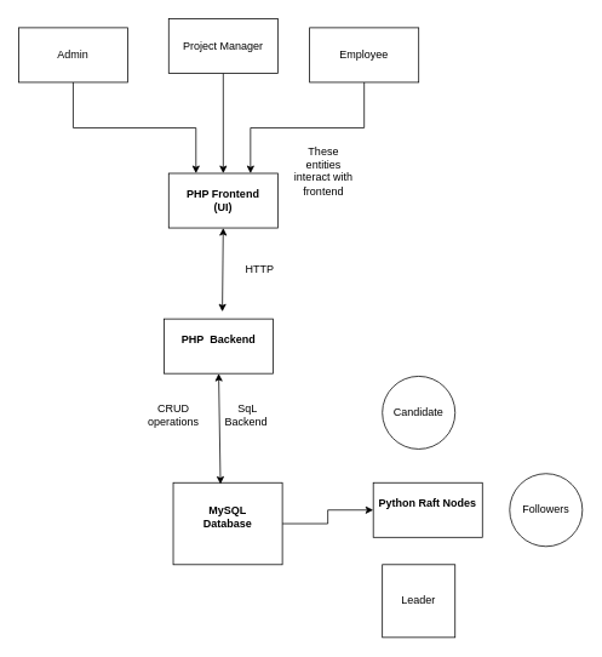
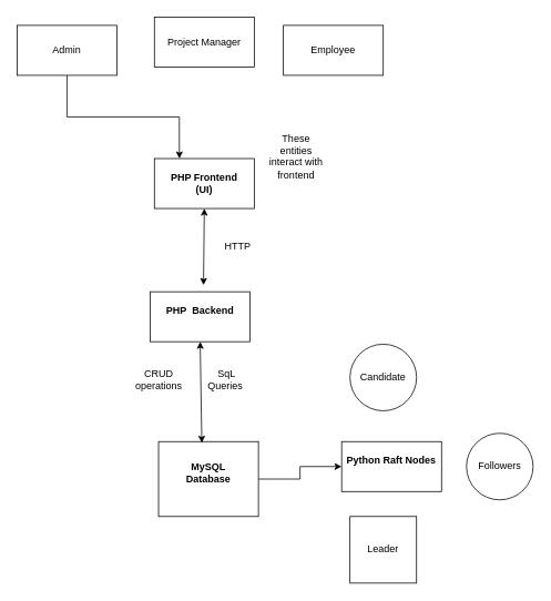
  <mxCell id="0" />
  <mxCell id="1" parent="0" />
  <mxCell id="2" value="&lt;b&gt;PHP Frontend&lt;/b&gt;&lt;div&gt;&lt;b&gt;(UI)&lt;/b&gt;&lt;/div&gt;" style="rounded=0;whiteSpace=wrap;html=1;" vertex="1" parent="1"><mxGeometry x="185" y="190" width="120" height="60" as="geometry" /></mxCell>
  <mxCell id="3" style="edgeStyle=orthogonalEdgeStyle;rounded=0;orthogonalLoop=1;jettySize=auto;html=1;exitX=1;exitY=0.5;exitDx=0;exitDy=0;entryX=0;entryY=0.5;entryDx=0;entryDy=0;" edge="1" parent="1" source="4" target="6"><mxGeometry relative="1" as="geometry" /></mxCell>
  <mxCell id="4" value="&lt;div&gt;&lt;b&gt;&lt;br&gt;&lt;/b&gt;&lt;/div&gt;&lt;div&gt;&lt;b&gt;&lt;br&gt;&lt;/b&gt;&lt;/div&gt;&lt;div&gt;&lt;b&gt;&lt;br&gt;&lt;/b&gt;&lt;/div&gt;&lt;div&gt;&lt;b&gt;MySQL&lt;br&gt;Database&lt;/b&gt;&lt;/div&gt;&lt;div&gt;&lt;b&gt;&lt;br&gt;&lt;/b&gt;&lt;/div&gt;&lt;div&gt;&lt;div&gt;&lt;b&gt;&lt;br&gt;&lt;/b&gt;&lt;/div&gt;&lt;div&gt;&lt;b&gt;&lt;br&gt;&lt;/b&gt;&lt;div&gt;&lt;br&gt;&lt;/div&gt;&lt;/div&gt;&lt;/div&gt;" style="rounded=0;whiteSpace=wrap;html=1;" vertex="1" parent="1"><mxGeometry x="190" y="530" width="120" height="90" as="geometry" /></mxCell>
  <mxCell id="5" value="&lt;b&gt;PHP&amp;nbsp; Backend&lt;/b&gt;&lt;div&gt;&lt;br&gt;&lt;/div&gt;" style="rounded=0;whiteSpace=wrap;html=1;" vertex="1" parent="1"><mxGeometry x="180" y="350" width="120" height="60" as="geometry" /></mxCell>
  <mxCell id="6" value="&lt;b&gt;Python Raft Nodes&lt;/b&gt;&lt;div&gt;&lt;br&gt;&lt;/div&gt;" style="rounded=0;whiteSpace=wrap;html=1;" vertex="1" parent="1"><mxGeometry x="410" y="530" width="120" height="60" as="geometry" /></mxCell>
  <mxCell id="7" value="" style="endArrow=classic;startArrow=classic;html=1;rounded=0;entryX=0.5;entryY=1;entryDx=0;entryDy=0;" edge="1" parent="1" target="2"><mxGeometry width="50" height="50" relative="1" as="geometry"><mxPoint x="244" y="342" as="sourcePoint" /><mxPoint x="50" y="540" as="targetPoint" /></mxGeometry></mxCell>
  <mxCell id="8" value="" style="endArrow=classic;startArrow=classic;html=1;rounded=0;entryX=0.5;entryY=1;entryDx=0;entryDy=0;exitX=0.433;exitY=0.017;exitDx=0;exitDy=0;exitPerimeter=0;" edge="1" parent="1" source="4" target="5"><mxGeometry width="50" height="50" relative="1" as="geometry"><mxPoint x="240" y="375" as="sourcePoint" /><mxPoint x="240" y="270" as="targetPoint" /></mxGeometry></mxCell>
  <mxCell id="9" value="HTTP&lt;br&gt;&lt;br&gt;&lt;div&gt;&lt;br&gt;&lt;/div&gt;" style="text;html=1;align=center;verticalAlign=middle;resizable=0;points=[];autosize=1;strokeColor=none;fillColor=none;" vertex="1" parent="1"><mxGeometry x="260" y="280" width="50" height="60" as="geometry" /></mxCell>
- <mxCell id="10" value="&amp;nbsp;SqL&lt;br&gt;Backend&lt;div&gt;&lt;br&gt;&lt;/div&gt;" style="text;html=1;align=center;verticalAlign=middle;resizable=0;points=[];autosize=1;strokeColor=none;fillColor=none;" vertex="1" parent="1"><mxGeometry x="235" y="433" width="70" height="60" as="geometry" /></mxCell>
+ <mxCell id="10" value="&amp;nbsp;SqL&lt;br&gt;Queries&lt;div&gt;&lt;br&gt;&lt;/div&gt;" style="text;html=1;align=center;verticalAlign=middle;resizable=0;points=[];autosize=1;strokeColor=none;fillColor=none;" vertex="1" parent="1"><mxGeometry x="235" y="433" width="70" height="60" as="geometry" /></mxCell>
  <mxCell id="11" style="edgeStyle=orthogonalEdgeStyle;rounded=0;orthogonalLoop=1;jettySize=auto;html=1;exitX=0.5;exitY=1;exitDx=0;exitDy=0;entryX=0.25;entryY=0;entryDx=0;entryDy=0;" edge="1" parent="1" source="12" target="2"><mxGeometry relative="1" as="geometry"><mxPoint x="250" y="190" as="targetPoint" /></mxGeometry></mxCell>
  <mxCell id="12" value="Admin" style="rounded=0;whiteSpace=wrap;html=1;" vertex="1" parent="1"><mxGeometry x="20" y="30" width="120" height="60" as="geometry" /></mxCell>
- <mxCell id="13" style="edgeStyle=orthogonalEdgeStyle;rounded=0;orthogonalLoop=1;jettySize=auto;html=1;exitX=0.5;exitY=1;exitDx=0;exitDy=0;entryX=0.5;entryY=0;entryDx=0;entryDy=0;" edge="1" parent="1" source="14" target="2"><mxGeometry relative="1" as="geometry" /></mxCell>
  <mxCell id="14" value="Project Manager" style="rounded=0;whiteSpace=wrap;html=1;" vertex="1" parent="1"><mxGeometry x="185" y="20" width="120" height="60" as="geometry" /></mxCell>
- <mxCell id="15" style="edgeStyle=orthogonalEdgeStyle;rounded=0;orthogonalLoop=1;jettySize=auto;html=1;exitX=0.5;exitY=1;exitDx=0;exitDy=0;entryX=0.75;entryY=0;entryDx=0;entryDy=0;" edge="1" parent="1" source="16" target="2"><mxGeometry relative="1" as="geometry" /></mxCell>
  <mxCell id="16" value="Employee" style="rounded=0;whiteSpace=wrap;html=1;" vertex="1" parent="1"><mxGeometry x="340" y="30" width="120" height="60" as="geometry" /></mxCell>
  <mxCell id="17" value="These&lt;br&gt;entities&lt;br&gt;interact with&lt;br&gt;frontend&lt;div&gt;&lt;br&gt;&lt;/div&gt;" style="text;html=1;align=center;verticalAlign=middle;resizable=0;points=[];autosize=1;strokeColor=none;fillColor=none;" vertex="1" parent="1"><mxGeometry x="310" y="150" width="90" height="90" as="geometry" /></mxCell>
  <mxCell id="18" value="CRUD&lt;br&gt;operations&lt;div&gt;&lt;br&gt;&lt;/div&gt;" style="text;html=1;align=center;verticalAlign=middle;resizable=0;points=[];autosize=1;strokeColor=none;fillColor=none;" vertex="1" parent="1"><mxGeometry x="150" y="433" width="80" height="60" as="geometry" /></mxCell>
  <mxCell id="19" value="Leader" style="whiteSpace=wrap;html=1;aspect=fixed;rounded=0;" vertex="1" parent="1"><mxGeometry x="420" y="620" width="80" height="80" as="geometry" /></mxCell>
  <mxCell id="20" value="Candidate" style="ellipse;whiteSpace=wrap;html=1;aspect=fixed;" vertex="1" parent="1"><mxGeometry x="420" y="413" width="80" height="80" as="geometry" /></mxCell>
  <mxCell id="21" value="Followers" style="ellipse;whiteSpace=wrap;html=1;aspect=fixed;" vertex="1" parent="1"><mxGeometry x="560" y="520" width="80" height="80" as="geometry" /></mxCell>
